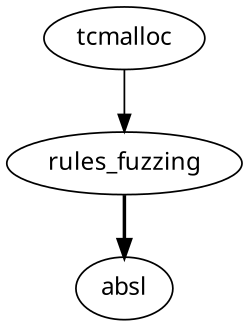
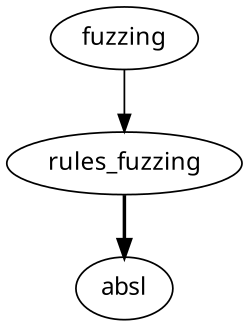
  digraph {
    fontname="Noto Sans"
    node [fontname="Noto Sans"]
    edge [fontname="Noto Sans"]
-   tcmalloc
+   tcmalloc [label=fuzzing]
    rules_fuzzing
    absl
    tcmalloc -> rules_fuzzing [style=solid]
    rules_fuzzing -> absl [style=bold]
  }
